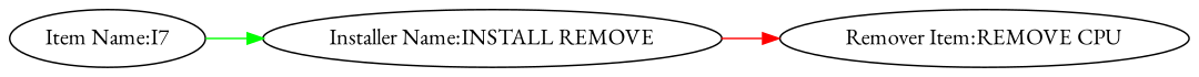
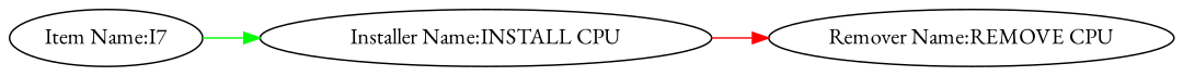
  digraph {
    fontname="EB Garamond"
    rankdir=LR
    node [fontname="EB Garamond"]
    edge [fontname="EB Garamond"]
    "Item Name:I7"
-   "Installer Name:INSTALL CPU" [label="Installer Name:INSTALL REMOVE"]
-   "Remover Name:REMOVE CPU" [label="Remover Item:REMOVE CPU"]
+   "Installer Name:INSTALL CPU"
+   "Remover Name:REMOVE CPU"
    "Item Name:I7" -> "Installer Name:INSTALL CPU" [color=green]
    "Installer Name:INSTALL CPU" -> "Remover Name:REMOVE CPU" [color=red]
  }
